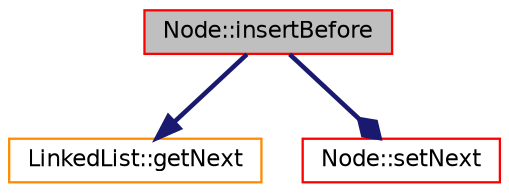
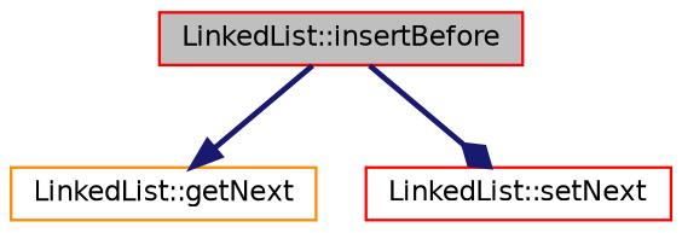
  digraph {
    rankdir=TB
    node [color=red fillcolor=white fontname=Helvetica fontsize=10 shape=record style=filled]
    edge [color=midnightblue fontname=Helvetica fontsize=10 labelfontname=Helvetica labelfontsize=10 style=bold]
-   n1 [fillcolor=grey75 fontcolor=black height=0.2 label="Node::insertBefore" width=0.4]
+   n1 [fillcolor=grey75 fontcolor=black height=0.2 label="LinkedList::insertBefore" width=0.4]
    n2 [color=darkorange height=0.2 label="LinkedList::getNext" width=0.4]
-   n3 [height=0.2 label="Node::setNext" width=0.4]
+   n3 [height=0.2 label="LinkedList::setNext" width=0.4]
    n1 -> n2 [arrowhead=normal]
    n1 -> n3 [arrowhead=diamond]
  }
